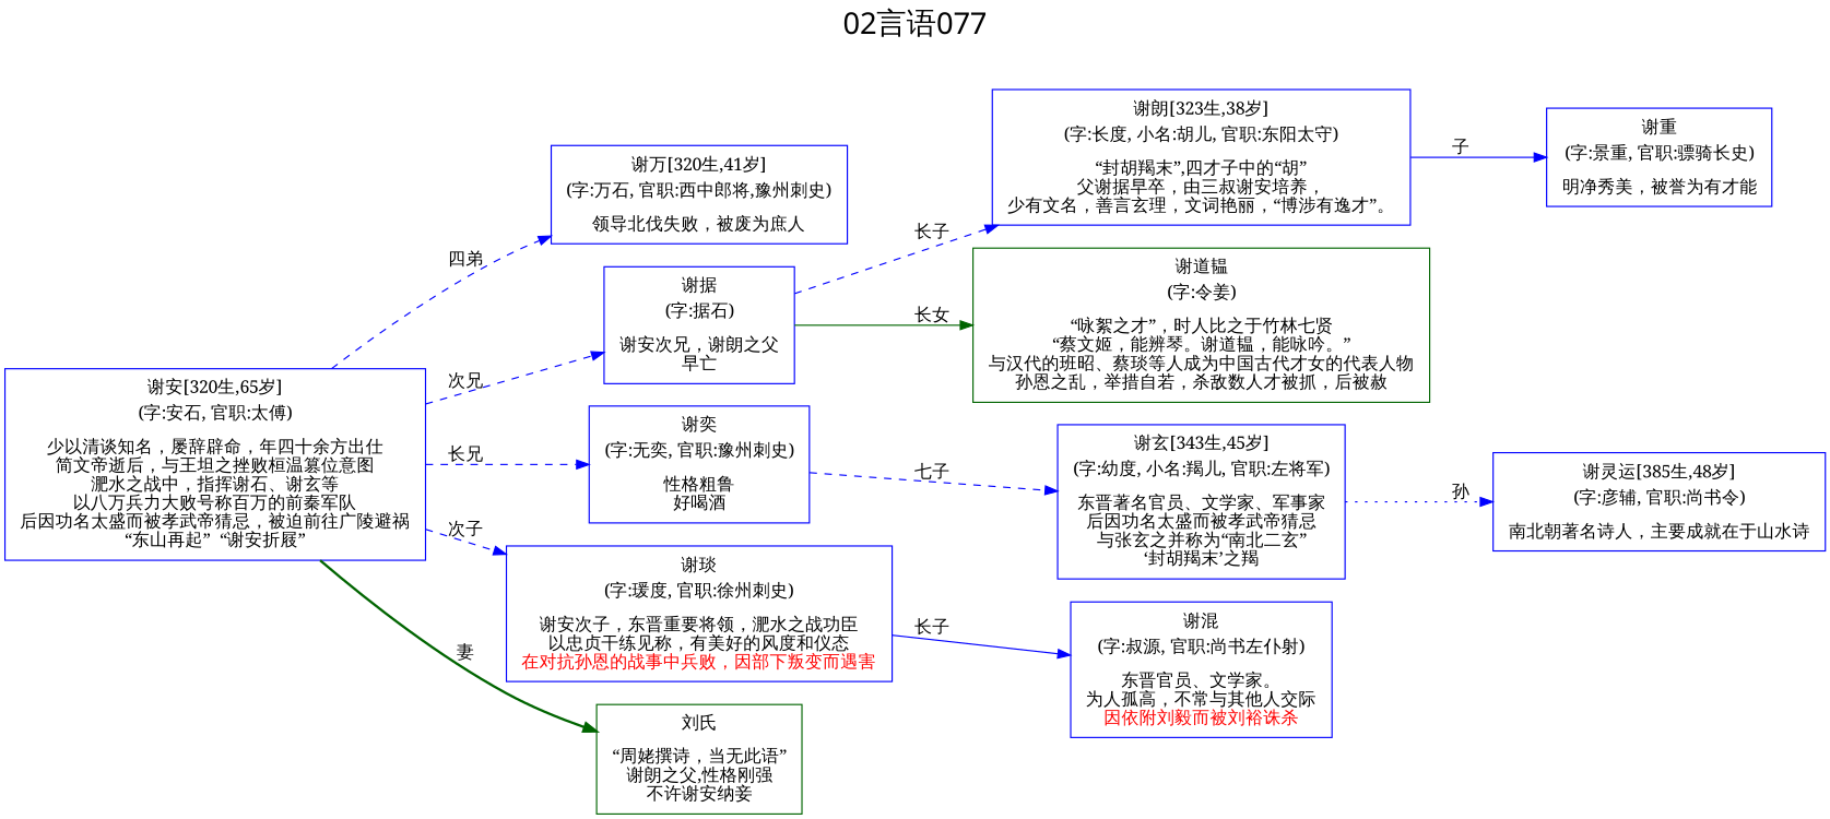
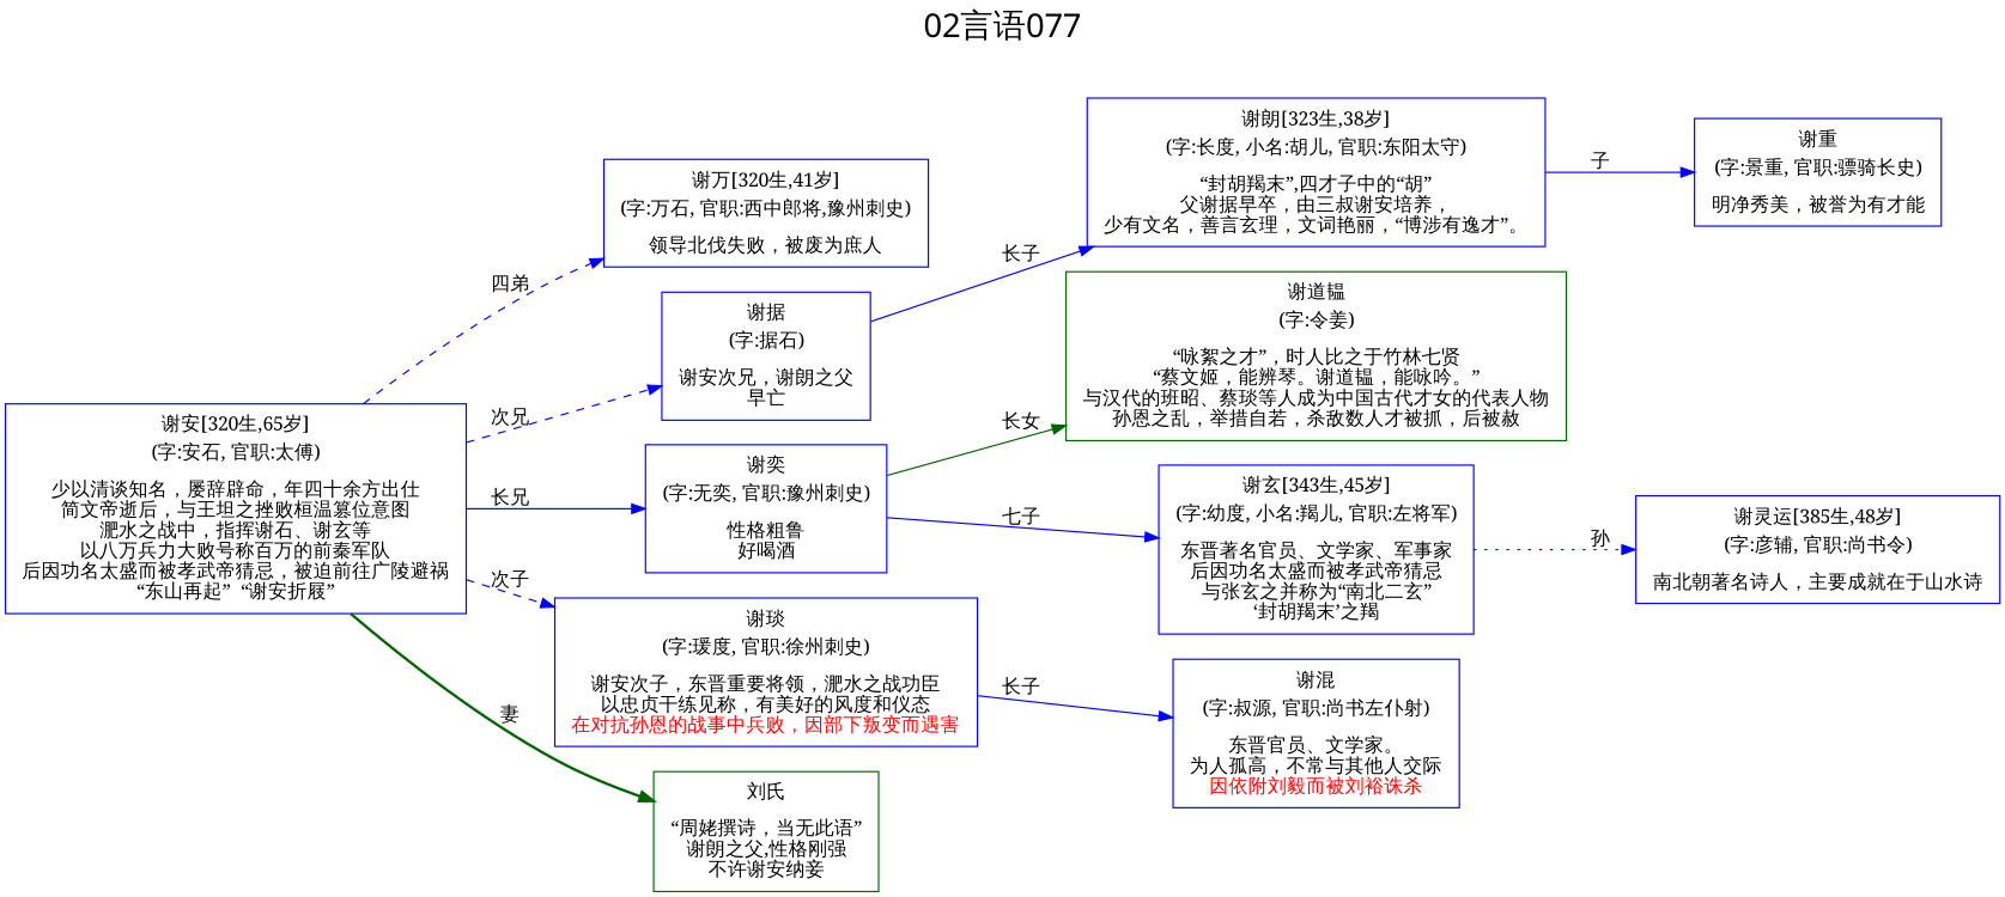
  digraph {
    color=lightgrey
    fontname=SimHei
    fontsize=24
    label="02言语077"
    labelloc=t
    rankdir=LR
    ranksep=0.5
    style=filled
    node [color=blue fontname=SimSun shape=box]
    edge [color=blue fontname=SimSun style=solid]
    n1 [label=<<table border="0" cellborder="0"><tr><td>谢安[320生,65岁]</td></tr><tr><td>(字:安石, 官职:太傅)</td></tr><tr><td></td></tr><tr><td>少以清谈知名，屡辞辟命，年四十余方出仕<br/>简文帝逝后，与王坦之挫败桓温篡位意图<br/>淝水之战中，指挥谢石、谢玄等<br/>以八万兵力大败号称百万的前秦军队<br/>后因功名太盛而被孝武帝猜忌，被迫前往广陵避祸<br/>“东山再起”  “谢安折屐”<br/></td></tr></table>>]
    n2 [label=<<table border="0" cellborder="0"><tr><td>谢万[320生,41岁]</td></tr><tr><td>(字:万石, 官职:西中郎将,豫州刺史)</td></tr><tr><td></td></tr><tr><td>领导北伐失败，被废为庶人<br/></td></tr></table>>]
    n3 [label=<<table border="0" cellborder="0"><tr><td>谢据</td></tr><tr><td>(字:据石)</td></tr><tr><td></td></tr><tr><td>谢安次兄，谢朗之父<br/>早亡<br/></td></tr></table>>]
    n4 [label=<<table border="0" cellborder="0"><tr><td>谢奕</td></tr><tr><td>(字:无奕, 官职:豫州刺史)</td></tr><tr><td></td></tr><tr><td>性格粗鲁<br/>好喝酒<br/></td></tr></table>>]
    n5 [label=<<table border="0" cellborder="0"><tr><td>谢琰</td></tr><tr><td>(字:瑗度, 官职:徐州刺史)</td></tr><tr><td></td></tr><tr><td>谢安次子，东晋重要将领，淝水之战功臣<br/>以忠贞干练见称，有美好的风度和仪态<br/><font color = 'red'>在对抗孙恩的战事中兵败，因部下叛变而遇害</font></td></tr></table>>]
    n6 [color=darkgreen label=<<table border="0" cellborder="0"><tr><td>刘氏</td></tr><tr><td></td></tr><tr><td>“周姥撰诗，当无此语”<br/>谢朗之父,性格刚强<br/>不许谢安纳妾<br/></td></tr></table>>]
    n7 [label=<<table border="0" cellborder="0"><tr><td>谢朗[323生,38岁]</td></tr><tr><td>(字:长度, 小名:胡儿, 官职:东阳太守)</td></tr><tr><td></td></tr><tr><td>“封胡羯末”,四才子中的“胡”<br/>父谢据早卒，由三叔谢安培养，<br/>少有文名，善言玄理，文词艳丽，“博涉有逸才”。<br/></td></tr></table>>]
    n8 [label=<<table border="0" cellborder="0"><tr><td>谢玄[343生,45岁]</td></tr><tr><td>(字:幼度, 小名:羯儿, 官职:左将军)</td></tr><tr><td></td></tr><tr><td>东晋著名官员、文学家、军事家<br/>后因功名太盛而被孝武帝猜忌<br/>与张玄之并称为“南北二玄”<br/>‘封胡羯末’之羯<br/></td></tr></table>>]
    n9 [color=darkgreen label=<<table border="0" cellborder="0"><tr><td>谢道韫</td></tr><tr><td>(字:令姜)</td></tr><tr><td></td></tr><tr><td>“咏絮之才”，时人比之于竹林七贤<br/>“蔡文姬，能辨琴。谢道韫，能咏吟。”<br/>与汉代的班昭、蔡琰等人成为中国古代才女的代表人物<br/>孙恩之乱，举措自若，杀敌数人才被抓，后被赦<br/></td></tr></table>>]
    n10 [label=<<table border="0" cellborder="0"><tr><td>谢混</td></tr><tr><td>(字:叔源, 官职:尚书左仆射)</td></tr><tr><td></td></tr><tr><td>东晋官员、文学家。<br/>为人孤高，不常与其他人交际<br/><font color = 'red'>因依附刘毅而被刘裕诛杀</font></td></tr></table>>]
    n11 [label=<<table border="0" cellborder="0"><tr><td>谢灵运[385生,48岁]</td></tr><tr><td>(字:彦辅, 官职:尚书令)</td></tr><tr><td></td></tr><tr><td>南北朝著名诗人，主要成就在于山水诗<br/></td></tr></table>>]
    n12 [label=<<table border="0" cellborder="0"><tr><td>谢重</td></tr><tr><td>(字:景重, 官职:骠骑长史)</td></tr><tr><td></td></tr><tr><td>明净秀美，被誉为有才能<br/></td></tr></table>>]
    n1 -> n2 [label="四弟" style=dashed]
    n1 -> n3 [label="次兄" style=dashed]
-   n1 -> n4 [label="长兄" style=dashed]
+   n1 -> n4 [label="长兄"]
    n1 -> n5 [label="次子" style=dashed]
    n1 -> n6 [color=darkgreen label="妻" style=bold]
-   n3 -> n7 [label="长子" style=dashed]
-   n4 -> n8 [label="七子" style=dashed]
-   n3 -> n9 [color=darkgreen label="长女"]
+   n3 -> n7 [label="长子"]
+   n4 -> n8 [label="七子"]
+   n4 -> n9 [color=darkgreen label="长女"]
    n5 -> n10 [label="长子"]
    n7 -> n12 [label="子"]
    n8 -> n11 [label="孙" style=dotted]
  }
